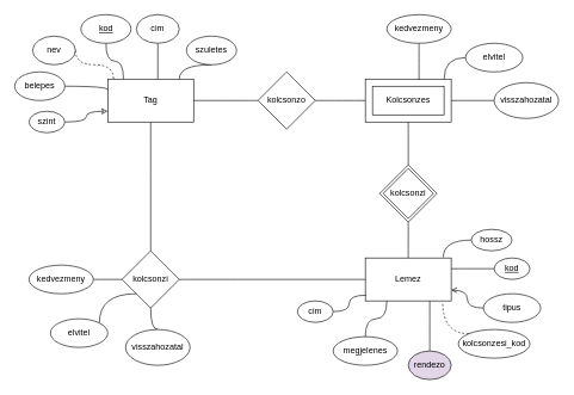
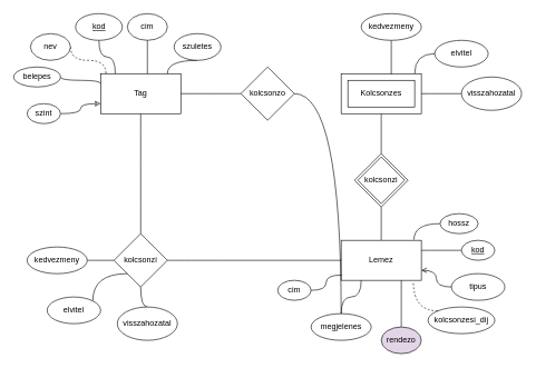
  <mxCell id="0" />
  <mxCell id="1" parent="0" />
  <mxCell id="2" style="edgeStyle=orthogonalEdgeStyle;curved=1;orthogonalLoop=1;jettySize=auto;html=1;exitX=0.5;exitY=1;exitDx=0;exitDy=0;endArrow=none;endFill=0;" edge="1" parent="1" source="3" target="47"><mxGeometry relative="1" as="geometry" /></mxCell>
  <mxCell id="3" value="Tag" style="rounded=0;whiteSpace=wrap;html=1;" vertex="1" parent="1"><mxGeometry x="150" y="110" width="120" height="60" as="geometry" /></mxCell>
  <mxCell id="4" style="edgeStyle=orthogonalEdgeStyle;curved=1;orthogonalLoop=1;jettySize=auto;html=1;exitX=0.5;exitY=1;exitDx=0;exitDy=0;entryX=0.5;entryY=0;entryDx=0;entryDy=0;endArrow=none;endFill=0;" edge="1" parent="1" source="5" target="44"><mxGeometry relative="1" as="geometry" /></mxCell>
  <mxCell id="5" value="Kolcsonzes" style="rounded=0;whiteSpace=wrap;html=1;gradientColor=none;gradientDirection=north;" vertex="1" parent="1"><mxGeometry x="510" y="110" width="120" height="60" as="geometry" /></mxCell>
  <mxCell id="6" style="edgeStyle=orthogonalEdgeStyle;curved=1;orthogonalLoop=1;jettySize=auto;html=1;exitX=0.5;exitY=0;exitDx=0;exitDy=0;entryX=0.5;entryY=1;entryDx=0;entryDy=0;endArrow=none;endFill=0;" edge="1" parent="1" source="7" target="44"><mxGeometry relative="1" as="geometry" /></mxCell>
  <mxCell id="7" value="Lemez" style="rounded=0;whiteSpace=wrap;html=1;" vertex="1" parent="1"><mxGeometry x="510" y="360" width="120" height="60" as="geometry" /></mxCell>
  <mxCell id="8" style="edgeStyle=orthogonalEdgeStyle;curved=1;orthogonalLoop=1;jettySize=auto;html=1;exitX=1;exitY=0.5;exitDx=0;exitDy=0;endArrow=none;endFill=0;dashed=1;" edge="1" parent="1" source="9" target="3"><mxGeometry relative="1" as="geometry"><mxPoint x="158" y="108" as="targetPoint" /><Array as="points"><mxPoint x="105" y="90" /><mxPoint x="158" y="90" /></Array></mxGeometry></mxCell>
  <mxCell id="9" value="nev" style="ellipse;whiteSpace=wrap;html=1;" vertex="1" parent="1"><mxGeometry x="45" y="50" width="60" height="40" as="geometry" /></mxCell>
  <mxCell id="10" style="edgeStyle=orthogonalEdgeStyle;curved=1;orthogonalLoop=1;jettySize=auto;html=1;exitX=0.5;exitY=1;exitDx=0;exitDy=0;entryX=0.183;entryY=0;entryDx=0;entryDy=0;entryPerimeter=0;endArrow=none;endFill=0;" edge="1" parent="1" source="11" target="3"><mxGeometry relative="1" as="geometry" /></mxCell>
  <mxCell id="11" value="&lt;u&gt;kod&lt;/u&gt;" style="ellipse;whiteSpace=wrap;html=1;" vertex="1" parent="1"><mxGeometry x="112.5" y="20" width="70" height="40" as="geometry" /></mxCell>
  <mxCell id="12" style="edgeStyle=orthogonalEdgeStyle;curved=1;orthogonalLoop=1;jettySize=auto;html=1;exitX=0.5;exitY=1;exitDx=0;exitDy=0;endArrow=none;endFill=0;" edge="1" parent="1" source="13"><mxGeometry relative="1" as="geometry"><mxPoint x="220" y="110" as="targetPoint" /></mxGeometry></mxCell>
  <mxCell id="13" value="cim" style="ellipse;whiteSpace=wrap;html=1;" vertex="1" parent="1"><mxGeometry x="190" y="20" width="60" height="40" as="geometry" /></mxCell>
  <mxCell id="14" style="edgeStyle=orthogonalEdgeStyle;orthogonalLoop=1;jettySize=auto;html=1;exitX=1;exitY=0.5;exitDx=0;exitDy=0;entryX=0;entryY=0.25;entryDx=0;entryDy=0;endArrow=none;endFill=0;curved=1;" edge="1" parent="1" source="15" target="3"><mxGeometry relative="1" as="geometry"><Array as="points"><mxPoint x="150" y="120" /></Array></mxGeometry></mxCell>
- <mxCell id="15" value="belepes" style="ellipse;whiteSpace=wrap;html=1;" vertex="1" parent="1"><mxGeometry x="20" y="100" width="70" height="40" as="geometry" /></mxCell>
+ <mxCell id="15" value="belepes" style="ellipse;whiteSpace=wrap;html=1;" vertex="1" parent="1"><mxGeometry x="20" y="100" width="70" height="30" as="geometry" /></mxCell>
  <mxCell id="16" style="edgeStyle=orthogonalEdgeStyle;curved=1;orthogonalLoop=1;jettySize=auto;html=1;exitX=0.5;exitY=1;exitDx=0;exitDy=0;endArrow=none;endFill=0;" edge="1" parent="1" source="17"><mxGeometry relative="1" as="geometry"><mxPoint x="250" y="110" as="targetPoint" /><Array as="points"><mxPoint x="250" y="90" /></Array></mxGeometry></mxCell>
  <mxCell id="17" value="szuletes" style="ellipse;whiteSpace=wrap;html=1;" vertex="1" parent="1"><mxGeometry x="260" y="50" width="70" height="40" as="geometry" /></mxCell>
  <mxCell id="18" style="edgeStyle=orthogonalEdgeStyle;orthogonalLoop=1;jettySize=auto;html=1;exitX=1;exitY=0.5;exitDx=0;exitDy=0;entryX=0;entryY=0.75;entryDx=0;entryDy=0;endArrow=classic;endFill=0;curved=1;" edge="1" parent="1" source="19" target="3"><mxGeometry relative="1" as="geometry" /></mxCell>
  <mxCell id="19" value="szint" style="ellipse;whiteSpace=wrap;html=1;" vertex="1" parent="1"><mxGeometry x="40" y="155" width="50" height="30" as="geometry" /></mxCell>
  <mxCell id="20" style="edgeStyle=orthogonalEdgeStyle;curved=1;orthogonalLoop=1;jettySize=auto;html=1;exitX=1;exitY=0.5;exitDx=0;exitDy=0;entryX=0.008;entryY=0.867;entryDx=0;entryDy=0;entryPerimeter=0;endArrow=none;endFill=0;" edge="1" parent="1" source="21" target="7"><mxGeometry relative="1" as="geometry" /></mxCell>
  <mxCell id="21" value="cim" style="ellipse;whiteSpace=wrap;html=1;" vertex="1" parent="1"><mxGeometry x="415" y="420" width="50" height="30" as="geometry" /></mxCell>
  <mxCell id="22" style="edgeStyle=orthogonalEdgeStyle;curved=1;orthogonalLoop=1;jettySize=auto;html=1;exitX=0.5;exitY=0;exitDx=0;exitDy=0;entryX=0.25;entryY=1;entryDx=0;entryDy=0;endArrow=none;endFill=0;" edge="1" parent="1" source="23" target="7"><mxGeometry relative="1" as="geometry" /></mxCell>
  <mxCell id="23" value="megjelenes" style="ellipse;whiteSpace=wrap;html=1;" vertex="1" parent="1"><mxGeometry x="465" y="470" width="90" height="40" as="geometry" /></mxCell>
  <mxCell id="24" style="edgeStyle=orthogonalEdgeStyle;curved=1;orthogonalLoop=1;jettySize=auto;html=1;exitX=0.5;exitY=0;exitDx=0;exitDy=0;entryX=0.75;entryY=1;entryDx=0;entryDy=0;endArrow=none;endFill=0;" edge="1" parent="1" source="25" target="7"><mxGeometry relative="1" as="geometry" /></mxCell>
  <mxCell id="25" value="rendezo" style="ellipse;whiteSpace=wrap;html=1;fillColor=#e1d5e7;" vertex="1" parent="1"><mxGeometry x="570" y="490" width="60" height="40" as="geometry" /></mxCell>
  <mxCell id="26" style="edgeStyle=orthogonalEdgeStyle;curved=1;orthogonalLoop=1;jettySize=auto;html=1;exitX=0;exitY=0.5;exitDx=0;exitDy=0;entryX=0.908;entryY=-0.017;entryDx=0;entryDy=0;entryPerimeter=0;endArrow=none;endFill=0;" edge="1" parent="1" source="27" target="7"><mxGeometry relative="1" as="geometry" /></mxCell>
  <mxCell id="27" value="hossz" style="ellipse;whiteSpace=wrap;html=1;" vertex="1" parent="1"><mxGeometry x="658" y="320" width="57" height="30" as="geometry" /></mxCell>
  <mxCell id="28" style="edgeStyle=orthogonalEdgeStyle;curved=1;orthogonalLoop=1;jettySize=auto;html=1;exitX=0;exitY=0;exitDx=0;exitDy=0;entryX=0.9;entryY=1.017;entryDx=0;entryDy=0;entryPerimeter=0;endArrow=none;endFill=0;dashed=1;" edge="1" parent="1" source="29" target="7"><mxGeometry relative="1" as="geometry" /></mxCell>
- <mxCell id="29" value="kolcsonzesi_kod" style="ellipse;whiteSpace=wrap;html=1;" vertex="1" parent="1"><mxGeometry x="640" y="460" width="100" height="40" as="geometry" /></mxCell>
+ <mxCell id="29" value="kolcsonzesi_dij" style="ellipse;whiteSpace=wrap;html=1;" vertex="1" parent="1"><mxGeometry x="640" y="460" width="100" height="40" as="geometry" /></mxCell>
  <mxCell id="30" style="edgeStyle=orthogonalEdgeStyle;curved=1;orthogonalLoop=1;jettySize=auto;html=1;exitX=0;exitY=0.5;exitDx=0;exitDy=0;entryX=1;entryY=0.75;entryDx=0;entryDy=0;endArrow=open;endFill=0;" edge="1" parent="1" source="31" target="7"><mxGeometry relative="1" as="geometry" /></mxCell>
  <mxCell id="31" value="tipus" style="ellipse;whiteSpace=wrap;html=1;" vertex="1" parent="1"><mxGeometry x="675" y="410" width="80" height="40" as="geometry" /></mxCell>
  <mxCell id="32" style="edgeStyle=orthogonalEdgeStyle;curved=1;orthogonalLoop=1;jettySize=auto;html=1;exitX=0;exitY=0.5;exitDx=0;exitDy=0;entryX=1;entryY=0.25;entryDx=0;entryDy=0;endArrow=none;endFill=0;" edge="1" parent="1" source="33" target="7"><mxGeometry relative="1" as="geometry" /></mxCell>
  <mxCell id="33" value="&lt;u&gt;kod&lt;/u&gt;" style="ellipse;whiteSpace=wrap;html=1;" vertex="1" parent="1"><mxGeometry x="690" y="360" width="50" height="30" as="geometry" /></mxCell>
  <mxCell id="34" style="edgeStyle=orthogonalEdgeStyle;curved=1;orthogonalLoop=1;jettySize=auto;html=1;exitX=0.5;exitY=1;exitDx=0;exitDy=0;entryX=0.625;entryY=0.017;entryDx=0;entryDy=0;entryPerimeter=0;endArrow=none;endFill=0;" edge="1" parent="1" source="35" target="5"><mxGeometry relative="1" as="geometry" /></mxCell>
  <mxCell id="35" value="&lt;span style=&quot;font-weight: normal&quot;&gt;kedvezmeny&lt;/span&gt;" style="ellipse;whiteSpace=wrap;html=1;fontStyle=1" vertex="1" parent="1"><mxGeometry x="540" y="20" width="90" height="40" as="geometry" /></mxCell>
  <mxCell id="36" style="edgeStyle=orthogonalEdgeStyle;curved=1;orthogonalLoop=1;jettySize=auto;html=1;exitX=0;exitY=0.5;exitDx=0;exitDy=0;entryX=1;entryY=0.5;entryDx=0;entryDy=0;endArrow=none;endFill=0;fontStyle=1" edge="1" parent="1" source="37" target="5"><mxGeometry relative="1" as="geometry" /></mxCell>
  <mxCell id="37" value="&lt;span style=&quot;font-weight: normal&quot;&gt;visszahozatal&lt;/span&gt;" style="ellipse;whiteSpace=wrap;html=1;fontStyle=1" vertex="1" parent="1"><mxGeometry x="690" y="115" width="90" height="50" as="geometry" /></mxCell>
  <mxCell id="38" style="edgeStyle=orthogonalEdgeStyle;curved=1;orthogonalLoop=1;jettySize=auto;html=1;exitX=0;exitY=0.5;exitDx=0;exitDy=0;entryX=0.917;entryY=0;entryDx=0;entryDy=0;entryPerimeter=0;endArrow=none;endFill=0;fontStyle=1" edge="1" parent="1" source="39" target="5"><mxGeometry relative="1" as="geometry" /></mxCell>
  <mxCell id="39" value="&lt;span style=&quot;font-weight: normal&quot;&gt;elvitel&lt;/span&gt;" style="ellipse;whiteSpace=wrap;html=1;fontStyle=1" vertex="1" parent="1"><mxGeometry x="650" y="60" width="80" height="40" as="geometry" /></mxCell>
  <mxCell id="40" value="" style="rounded=0;whiteSpace=wrap;html=1;fillColor=none;" vertex="1" parent="1"><mxGeometry x="520" y="120" width="100" height="40" as="geometry" /></mxCell>
- <mxCell id="41" style="edgeStyle=orthogonalEdgeStyle;curved=1;orthogonalLoop=1;jettySize=auto;html=1;exitX=1;exitY=0.5;exitDx=0;exitDy=0;entryX=0;entryY=0.5;entryDx=0;entryDy=0;endArrow=none;endFill=0;" edge="1" parent="1" source="43" target="5"><mxGeometry relative="1" as="geometry" /></mxCell>
+ <mxCell id="41" style="edgeStyle=orthogonalEdgeStyle;curved=1;orthogonalLoop=1;jettySize=auto;html=1;exitX=1;exitY=0.5;exitDx=0;exitDy=0;endArrow=none;endFill=0;" edge="1" parent="1" source="43" target="23"><mxGeometry relative="1" as="geometry" /></mxCell>
  <mxCell id="42" style="edgeStyle=orthogonalEdgeStyle;curved=1;orthogonalLoop=1;jettySize=auto;html=1;exitX=0;exitY=0.5;exitDx=0;exitDy=0;entryX=1;entryY=0.5;entryDx=0;entryDy=0;endArrow=none;endFill=0;" edge="1" parent="1" source="43" target="3"><mxGeometry relative="1" as="geometry" /></mxCell>
  <mxCell id="43" value="kolcsonzo" style="rhombus;whiteSpace=wrap;html=1;fillColor=none;gradientColor=none;perimeterSpacing=0;" vertex="1" parent="1"><mxGeometry x="360" y="100" width="80" height="80" as="geometry" /></mxCell>
  <mxCell id="44" value="kolcsonzi" style="rhombus;whiteSpace=wrap;html=1;fillColor=none;gradientColor=none;perimeterSpacing=0;" vertex="1" parent="1"><mxGeometry x="530" y="230" width="80" height="80" as="geometry" /></mxCell>
  <mxCell id="45" value="" style="rhombus;whiteSpace=wrap;html=1;fillColor=none;gradientColor=none;" vertex="1" parent="1"><mxGeometry x="535" y="235" width="70" height="70" as="geometry" /></mxCell>
  <mxCell id="46" style="edgeStyle=orthogonalEdgeStyle;curved=1;orthogonalLoop=1;jettySize=auto;html=1;exitX=1;exitY=0.5;exitDx=0;exitDy=0;endArrow=none;endFill=0;" edge="1" parent="1" source="47" target="7"><mxGeometry relative="1" as="geometry" /></mxCell>
  <mxCell id="47" value="kolcsonzi" style="rhombus;whiteSpace=wrap;html=1;fillColor=none;gradientColor=none;" vertex="1" parent="1"><mxGeometry x="170" y="350" width="80" height="80" as="geometry" /></mxCell>
  <mxCell id="48" style="edgeStyle=orthogonalEdgeStyle;curved=1;orthogonalLoop=1;jettySize=auto;html=1;exitX=1;exitY=0.5;exitDx=0;exitDy=0;endArrow=none;endFill=0;" edge="1" parent="1" source="49" target="47"><mxGeometry relative="1" as="geometry" /></mxCell>
  <mxCell id="49" value="kedvezmeny" style="ellipse;whiteSpace=wrap;html=1;" vertex="1" parent="1"><mxGeometry x="40" y="370" width="90" height="40" as="geometry" /></mxCell>
  <mxCell id="50" style="edgeStyle=orthogonalEdgeStyle;curved=1;orthogonalLoop=1;jettySize=auto;html=1;exitX=0.5;exitY=0;exitDx=0;exitDy=0;entryX=0.5;entryY=1;entryDx=0;entryDy=0;endArrow=none;endFill=0;" edge="1" parent="1" source="51" target="47"><mxGeometry relative="1" as="geometry" /></mxCell>
  <mxCell id="51" value="visszahozatal" style="ellipse;whiteSpace=wrap;html=1;" vertex="1" parent="1"><mxGeometry x="175" y="460" width="90" height="50" as="geometry" /></mxCell>
  <mxCell id="52" style="edgeStyle=orthogonalEdgeStyle;curved=1;orthogonalLoop=1;jettySize=auto;html=1;exitX=1;exitY=0;exitDx=0;exitDy=0;entryX=0;entryY=1;entryDx=0;entryDy=0;endArrow=none;endFill=0;" edge="1" parent="1" source="53" target="47"><mxGeometry relative="1" as="geometry"><Array as="points"><mxPoint x="138" y="410" /></Array></mxGeometry></mxCell>
  <mxCell id="53" value="elvitel" style="ellipse;whiteSpace=wrap;html=1;" vertex="1" parent="1"><mxGeometry x="70" y="445" width="80" height="40" as="geometry" /></mxCell>
